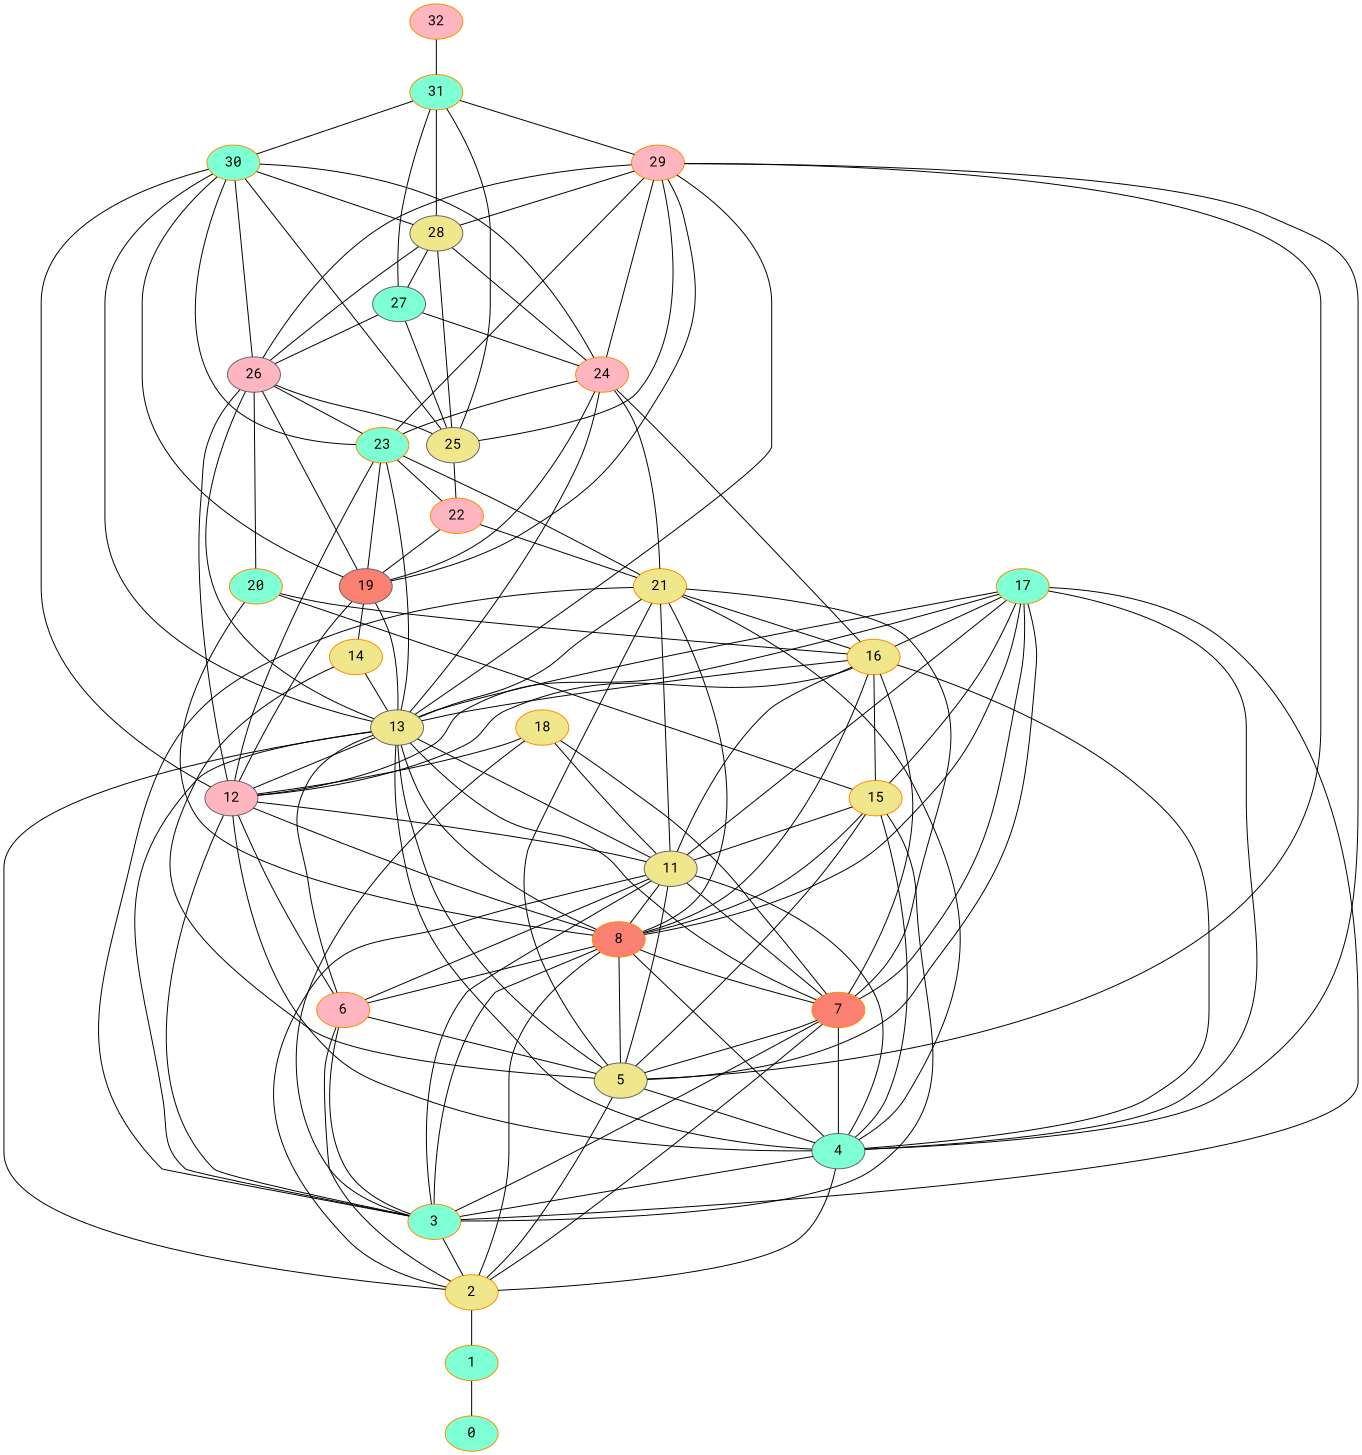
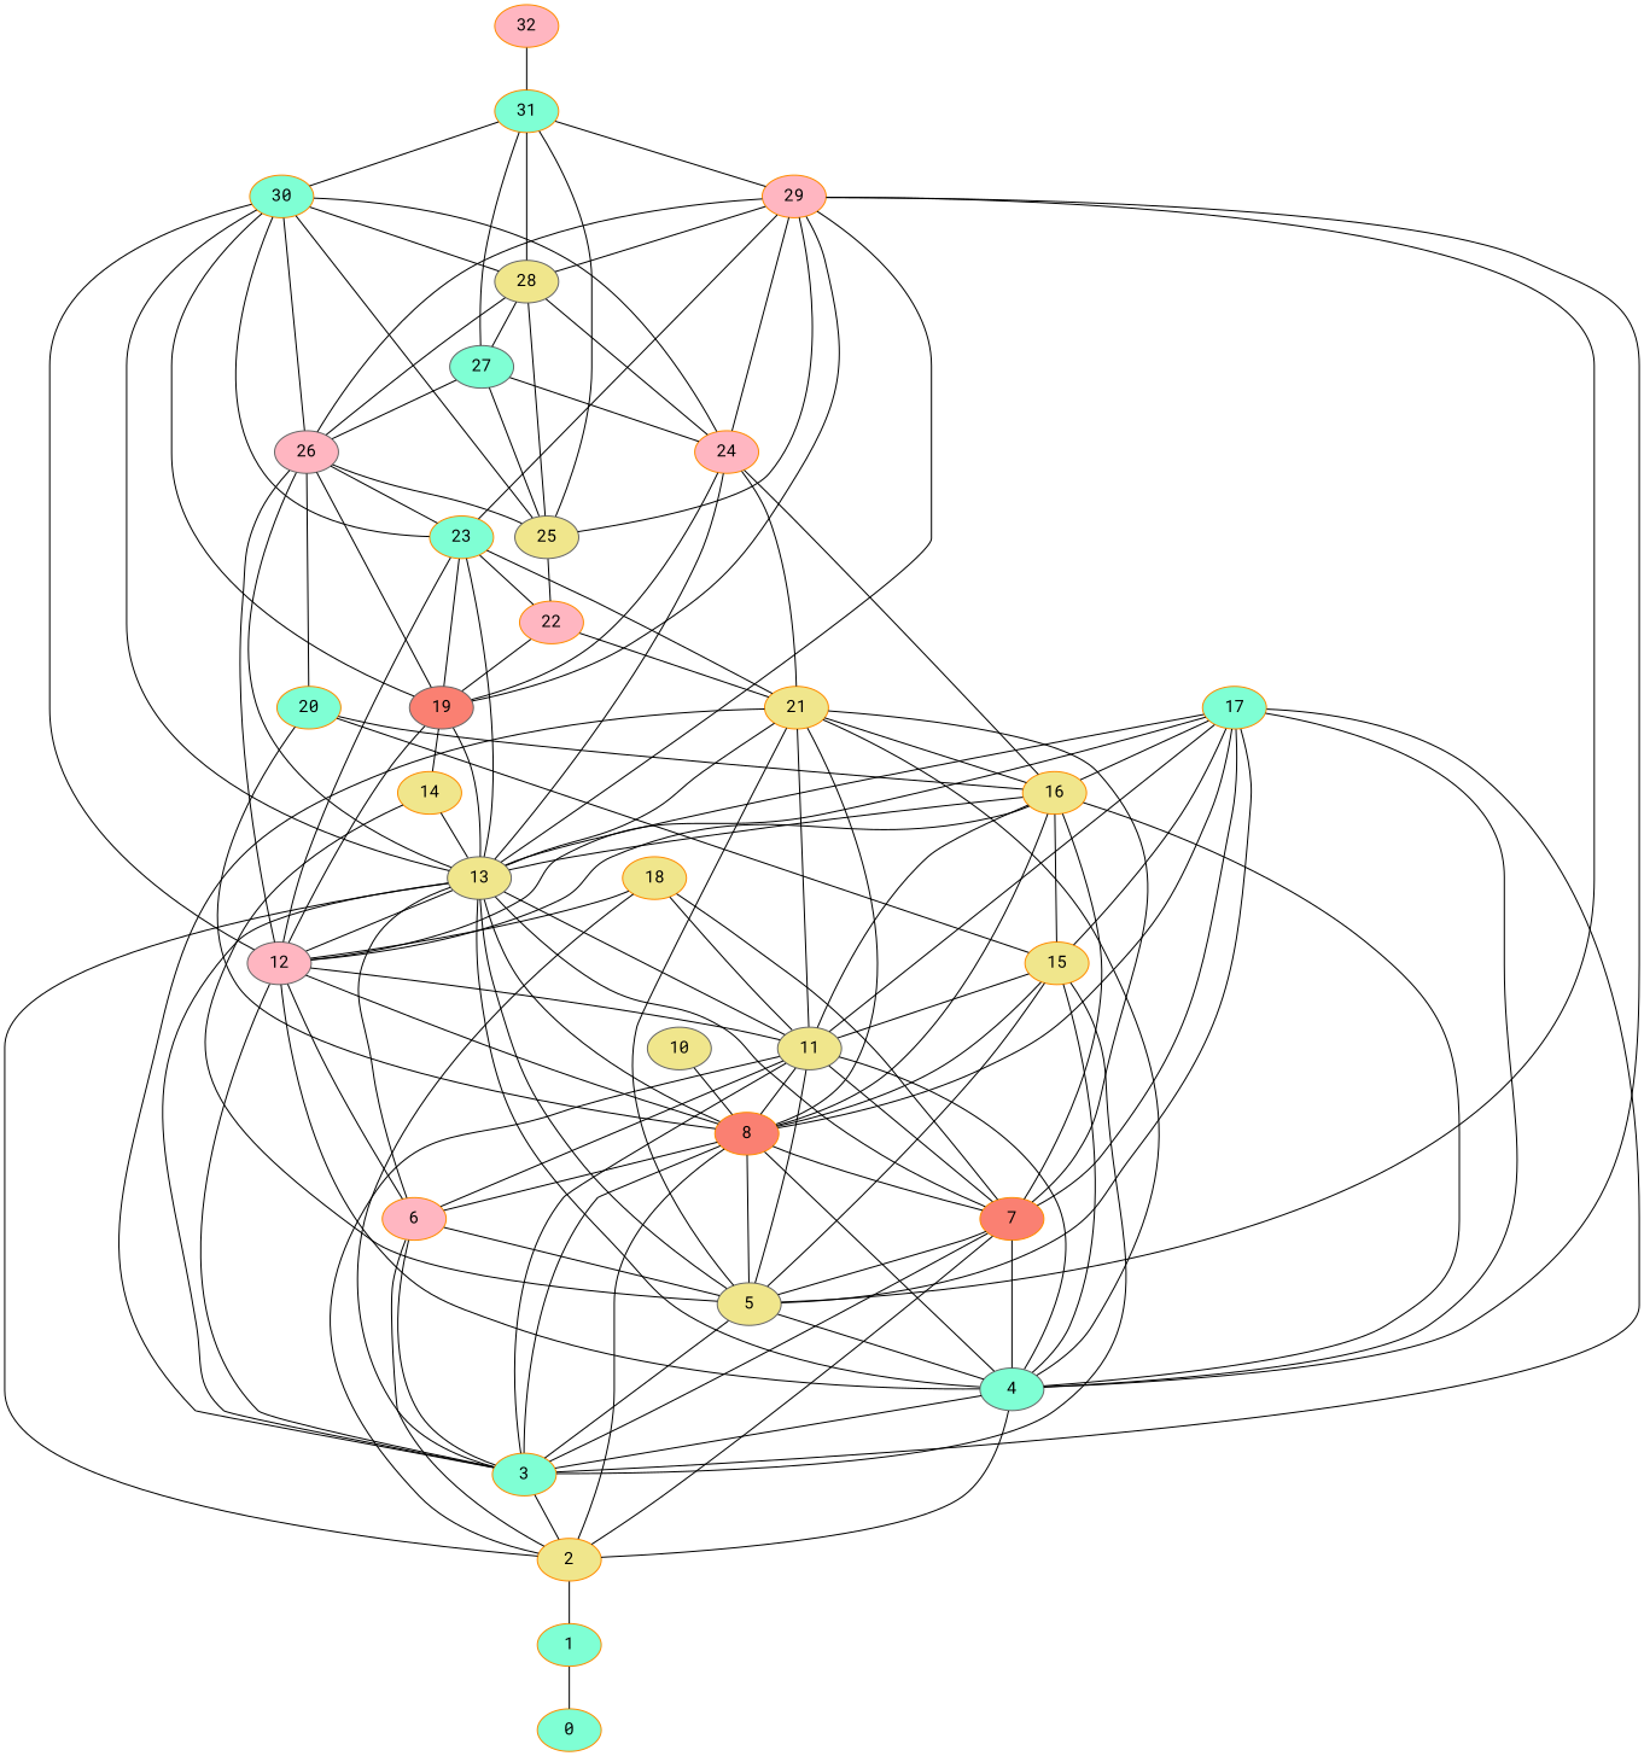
  graph {
    fontname="Roboto Mono"
    node [color=darkorange fillcolor=khaki fontname="Roboto Mono" style=filled]
    edge [fontname="Roboto Mono"]
    1 [fillcolor=aquamarine]
    0 [fillcolor=aquamarine]
    2
    3 [fillcolor=aquamarine]
    4 [color=gray40 fillcolor=aquamarine]
    5 [color=gray40]
    6 [fillcolor=lightpink]
    7 [fillcolor=salmon]
    8 [fillcolor=salmon]
+   10 [color=gray40]
    11 [color=gray40]
    12 [color=gray40 fillcolor=lightpink]
    13 [color=gray40]
    14
    15
    16
    17 [fillcolor=aquamarine]
    18
    19 [color=gray40 fillcolor=salmon]
    20 [fillcolor=aquamarine]
    21
    22 [fillcolor=lightpink]
    23 [fillcolor=aquamarine]
    24 [fillcolor=lightpink]
    25 [color=gray40]
    26 [color=gray40 fillcolor=lightpink]
    27 [color=gray40 fillcolor=aquamarine]
    28 [color=gray40]
    29 [fillcolor=lightpink]
    30 [fillcolor=aquamarine]
    31 [fillcolor=aquamarine]
    32 [fillcolor=lightpink]
    1 -- 0
    2 -- 1
    3 -- 2
    4 -- 2
    4 -- 3
-   5 -- 2
+   5 -- 3
    5 -- 4
    6 -- 2
    6 -- 3
    6 -- 5
    7 -- 2
    7 -- 3
    7 -- 4
    7 -- 5
    8 -- 2
    8 -- 3
    8 -- 4
    8 -- 5
    8 -- 6
    8 -- 7
+   10 -- 8
    11 -- 2
    11 -- 3
    11 -- 4
    11 -- 5
    11 -- 6
    11 -- 7
    11 -- 8
    12 -- 3
    12 -- 4
    12 -- 6
    12 -- 8
    12 -- 11
    13 -- 2
    13 -- 3
    13 -- 4
    13 -- 5
    13 -- 6
    13 -- 7
    13 -- 8
    13 -- 11
    13 -- 12
    14 -- 5
    14 -- 13
    15 -- 3
    15 -- 4
    15 -- 5
    15 -- 8
    15 -- 11
    16 -- 4
    16 -- 7
    16 -- 8
    16 -- 11
    16 -- 12
    16 -- 13
    16 -- 15
    17 -- 3
    17 -- 4
    17 -- 5
    17 -- 7
    17 -- 8
    17 -- 11
    17 -- 12
    17 -- 13
    17 -- 15
    17 -- 16
    18 -- 3
    18 -- 7
    18 -- 11
    18 -- 12
    19 -- 12
    19 -- 13
    19 -- 14
    20 -- 8
    20 -- 15
    20 -- 16
    21 -- 3
    21 -- 4
    21 -- 5
    21 -- 7
    21 -- 8
    21 -- 11
    21 -- 13
    21 -- 16
    22 -- 19
    22 -- 21
    23 -- 12
    23 -- 13
    23 -- 19
    23 -- 21
    23 -- 22
    24 -- 13
    24 -- 16
    24 -- 19
    24 -- 21
-   24 -- 23
    25 -- 22
    26 -- 12
    26 -- 13
    26 -- 19
    26 -- 20
    26 -- 23
    26 -- 25
    27 -- 24
    27 -- 25
    27 -- 26
    28 -- 24
    28 -- 25
    28 -- 26
    28 -- 27
    29 -- 4
    29 -- 5
    29 -- 13
    29 -- 19
    29 -- 23
    29 -- 24
    29 -- 25
    29 -- 26
    29 -- 28
    30 -- 12
    30 -- 13
    30 -- 19
    30 -- 23
    30 -- 24
    30 -- 25
    30 -- 26
    30 -- 28
    31 -- 25
    31 -- 27
    31 -- 28
    31 -- 29
    31 -- 30
    32 -- 31
  }
